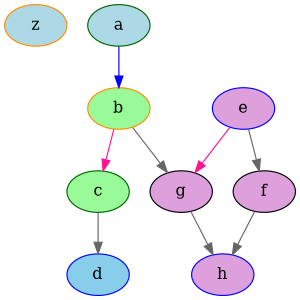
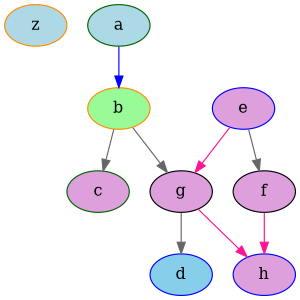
  digraph {
    node [color=blue fillcolor=plum style=filled]
    edge [color=gray40]
    z [color=darkorange fillcolor=lightblue]
    a [color=darkgreen fillcolor=lightblue]
    b [color=darkorange fillcolor=palegreen]
-   c [color=darkgreen fillcolor=palegreen]
+   c [color=darkgreen]
    g [color=black]
    e
    f [color=black]
    d [fillcolor=skyblue]
    h
    a -> b [color=blue]
-   b -> c [color=deeppink]
+   b -> c
    b -> g
-   c -> d
-   g -> h
+   g -> d
+   g -> h [color=deeppink]
    e -> g [color=deeppink]
    e -> f
-   f -> h
+   f -> h [color=deeppink]
  }
